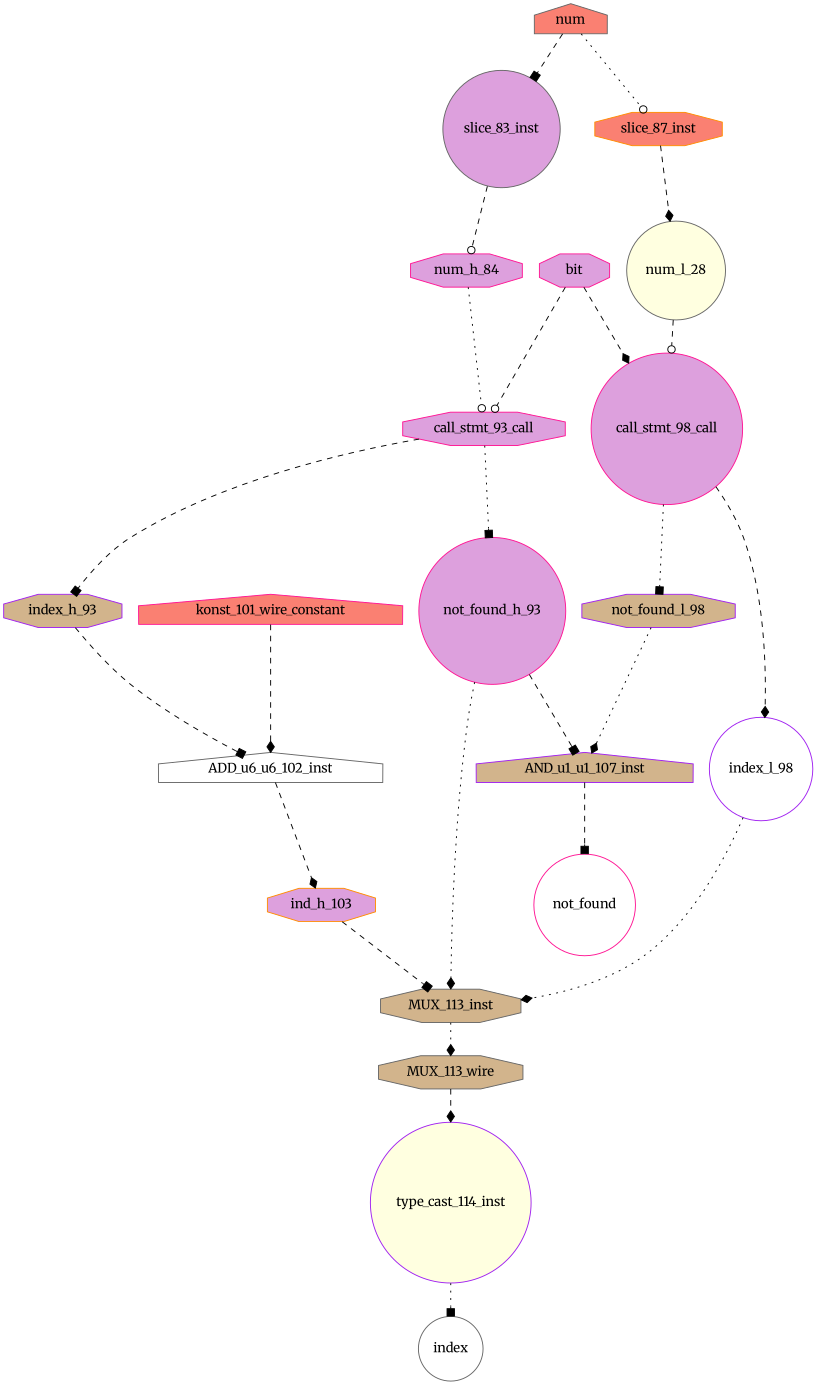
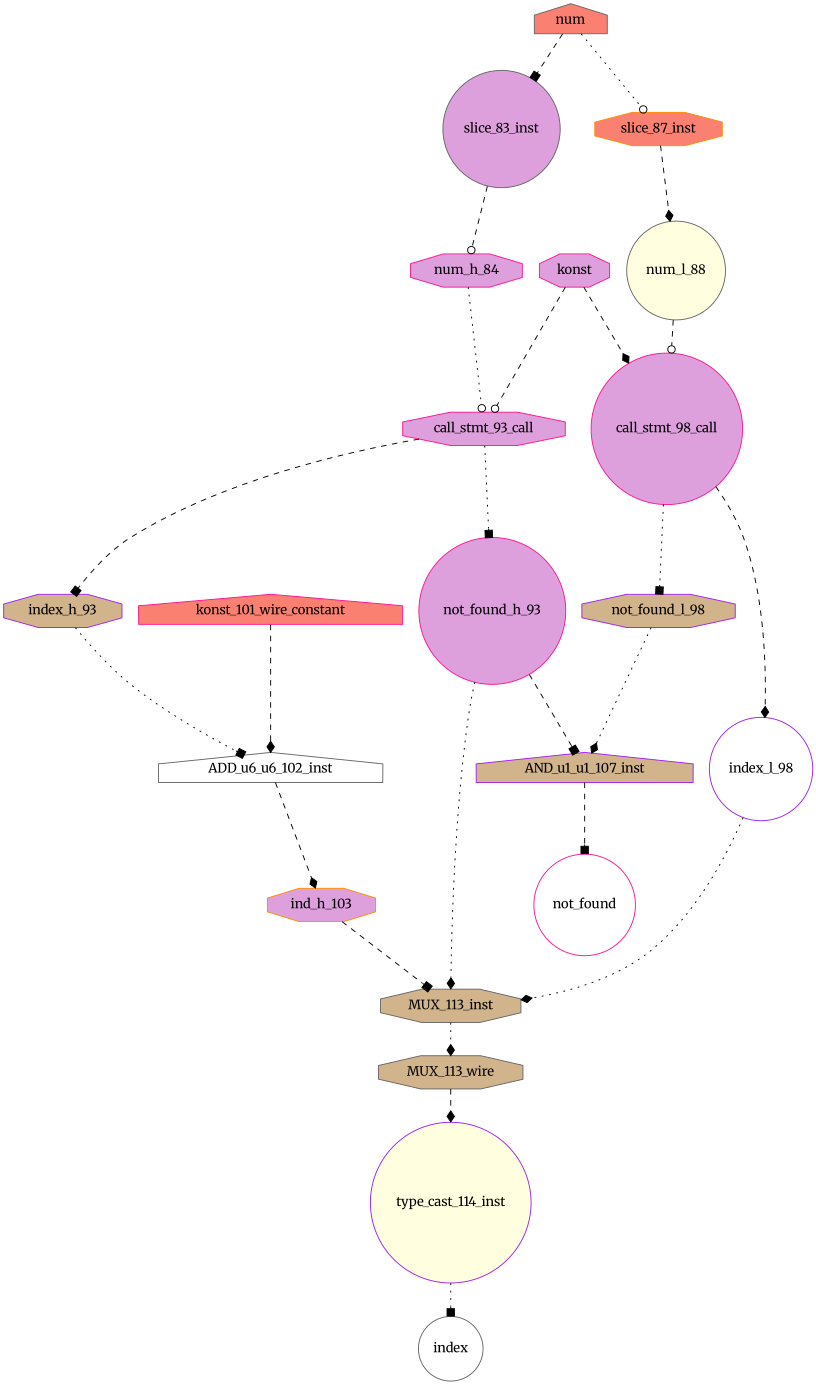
  digraph {
    fontname=Merriweather
    node [color=gray40 fillcolor=plum fontname=Merriweather shape=octagon style=filled]
    edge [arrowhead=diamond fontname=Merriweather style=dashed]
    MUX_113_wire [fillcolor=tan]
    type_cast_114_inst [color=purple fillcolor=lightyellow shape=circle]
    index [fillcolor=white shape=circle]
    ind_h_103 [color=darkorange]
    MUX_113_inst [fillcolor=tan]
    index_h_93 [color=purple fillcolor=tan]
    ADD_u6_u6_102_inst [fillcolor=white shape=house]
    index_l_98 [color=purple fillcolor=white shape=circle]
    konst_101_wire_constant [color=deeppink fillcolor=salmon shape=house]
    not_found_h_93 [color=deeppink shape=circle]
    AND_u1_u1_107_inst [color=purple fillcolor=tan shape=house]
    not_found [color=deeppink fillcolor=white shape=circle]
    not_found_l_98 [color=purple fillcolor=tan]
    num_h_84 [color=deeppink]
    call_stmt_93_call [color=deeppink]
-   num_l_88 [fillcolor=lightyellow shape=circle label=num_l_28]
+   num_l_88 [fillcolor=lightyellow shape=circle]
    call_stmt_98_call [color=deeppink shape=circle]
-   bit [color=deeppink]
+   bit [color=deeppink label=konst]
    slice_83_inst [shape=circle]
    num [fillcolor=salmon shape=house]
    slice_87_inst [color=darkorange fillcolor=salmon]
    MUX_113_wire -> type_cast_114_inst
    type_cast_114_inst -> index [arrowhead=box style=dotted]
    ind_h_103 -> MUX_113_inst [arrowhead=box]
    MUX_113_inst -> MUX_113_wire [style=dotted]
-   index_h_93 -> ADD_u6_u6_102_inst [arrowhead=box]
+   index_h_93 -> ADD_u6_u6_102_inst [arrowhead=box style=dotted]
    ADD_u6_u6_102_inst -> ind_h_103
    index_l_98 -> MUX_113_inst [style=dotted]
    konst_101_wire_constant -> ADD_u6_u6_102_inst
    not_found_h_93 -> MUX_113_inst [style=dotted]
    not_found_h_93 -> AND_u1_u1_107_inst [arrowhead=box]
    AND_u1_u1_107_inst -> not_found [arrowhead=box]
    not_found_l_98 -> AND_u1_u1_107_inst [style=dotted]
    num_h_84 -> call_stmt_93_call [arrowhead=odot style=dotted]
    call_stmt_93_call -> index_h_93 [arrowhead=box]
    call_stmt_93_call -> not_found_h_93 [arrowhead=box style=dotted]
    num_l_88 -> call_stmt_98_call [arrowhead=odot]
    call_stmt_98_call -> index_l_98
    call_stmt_98_call -> not_found_l_98 [arrowhead=box style=dotted]
    bit -> call_stmt_93_call [arrowhead=odot]
    bit -> call_stmt_98_call
    slice_83_inst -> num_h_84 [arrowhead=odot]
    num -> slice_83_inst [arrowhead=box]
    num -> slice_87_inst [arrowhead=odot style=dotted]
    slice_87_inst -> num_l_88
  }
